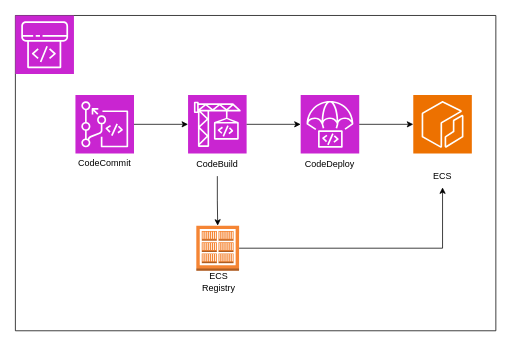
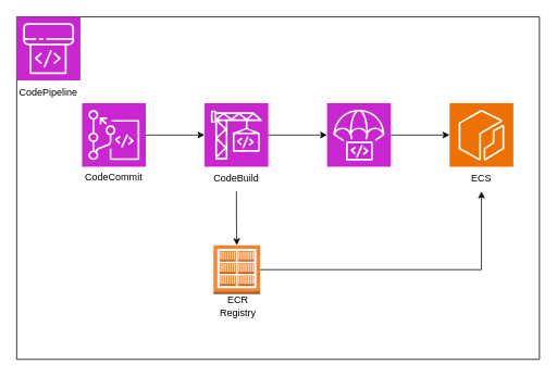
  <mxCell id="0" />
  <mxCell id="1" parent="0" />
  <mxCell id="2" value="" style="swimlane;startSize=0;" vertex="1" parent="1"><mxGeometry x="20" y="20" width="640" height="420" as="geometry" /></mxCell>
  <mxCell id="3" value="" style="group" vertex="1" connectable="0" parent="2"><mxGeometry x="230" y="106" width="78" height="108" as="geometry" /></mxCell>
  <mxCell id="4" value="" style="sketch=0;points=[[0,0,0],[0.25,0,0],[0.5,0,0],[0.75,0,0],[1,0,0],[0,1,0],[0.25,1,0],[0.5,1,0],[0.75,1,0],[1,1,0],[0,0.25,0],[0,0.5,0],[0,0.75,0],[1,0.25,0],[1,0.5,0],[1,0.75,0]];outlineConnect=0;fontColor=#232F3E;fillColor=#C925D1;strokeColor=#ffffff;dashed=0;verticalLabelPosition=bottom;verticalAlign=top;align=center;html=1;fontSize=12;fontStyle=0;aspect=fixed;shape=mxgraph.aws4.resourceIcon;resIcon=mxgraph.aws4.codebuild;" vertex="1" parent="3"><mxGeometry width="78" height="78" as="geometry" /></mxCell>
  <mxCell id="5" value="CodeBuild" style="text;html=1;strokeColor=none;fillColor=none;align=center;verticalAlign=middle;whiteSpace=wrap;rounded=0;" vertex="1" parent="3"><mxGeometry x="9" y="78" width="60" height="30" as="geometry" /></mxCell>
  <mxCell id="6" value="" style="group" vertex="1" connectable="0" parent="2"><mxGeometry x="380" y="106" width="78" height="108" as="geometry" /></mxCell>
  <mxCell id="7" value="" style="sketch=0;points=[[0,0,0],[0.25,0,0],[0.5,0,0],[0.75,0,0],[1,0,0],[0,1,0],[0.25,1,0],[0.5,1,0],[0.75,1,0],[1,1,0],[0,0.25,0],[0,0.5,0],[0,0.75,0],[1,0.25,0],[1,0.5,0],[1,0.75,0]];outlineConnect=0;fontColor=#232F3E;fillColor=#C925D1;strokeColor=#ffffff;dashed=0;verticalLabelPosition=bottom;verticalAlign=top;align=center;html=1;fontSize=12;fontStyle=0;aspect=fixed;shape=mxgraph.aws4.resourceIcon;resIcon=mxgraph.aws4.codedeploy;" vertex="1" parent="6"><mxGeometry width="78" height="78" as="geometry" /></mxCell>
- <mxCell id="8" value="CodeDeploy" style="text;html=1;strokeColor=none;fillColor=none;align=center;verticalAlign=middle;whiteSpace=wrap;rounded=0;" vertex="1" parent="6"><mxGeometry x="9" y="78" width="60" height="30" as="geometry" /></mxCell>
  <mxCell id="9" value="" style="group" vertex="1" connectable="0" parent="2"><mxGeometry x="80" y="106" width="78" height="106" as="geometry" /></mxCell>
  <mxCell id="10" value="" style="sketch=0;points=[[0,0,0],[0.25,0,0],[0.5,0,0],[0.75,0,0],[1,0,0],[0,1,0],[0.25,1,0],[0.5,1,0],[0.75,1,0],[1,1,0],[0,0.25,0],[0,0.5,0],[0,0.75,0],[1,0.25,0],[1,0.5,0],[1,0.75,0]];outlineConnect=0;fontColor=#232F3E;fillColor=#C925D1;strokeColor=#ffffff;dashed=0;verticalLabelPosition=bottom;verticalAlign=top;align=center;html=1;fontSize=12;fontStyle=0;aspect=fixed;shape=mxgraph.aws4.resourceIcon;resIcon=mxgraph.aws4.codecommit;" vertex="1" parent="9"><mxGeometry width="78" height="78" as="geometry" /></mxCell>
  <mxCell id="11" value="CodeCommit" style="text;html=1;strokeColor=none;fillColor=none;align=center;verticalAlign=middle;whiteSpace=wrap;rounded=0;" vertex="1" parent="9"><mxGeometry x="9" y="76" width="60" height="30" as="geometry" /></mxCell>
  <mxCell id="12" value="" style="edgeStyle=orthogonalEdgeStyle;rounded=0;orthogonalLoop=1;jettySize=auto;html=1;entryX=0;entryY=0.5;entryDx=0;entryDy=0;entryPerimeter=0;" edge="1" parent="2" source="10" target="4"><mxGeometry relative="1" as="geometry" /></mxCell>
  <mxCell id="13" value="" style="edgeStyle=orthogonalEdgeStyle;rounded=0;orthogonalLoop=1;jettySize=auto;html=1;entryX=0;entryY=0.5;entryDx=0;entryDy=0;entryPerimeter=0;" edge="1" parent="2" source="4" target="7"><mxGeometry relative="1" as="geometry" /></mxCell>
  <mxCell id="14" value="" style="sketch=0;points=[[0,0,0],[0.25,0,0],[0.5,0,0],[0.75,0,0],[1,0,0],[0,1,0],[0.25,1,0],[0.5,1,0],[0.75,1,0],[1,1,0],[0,0.25,0],[0,0.5,0],[0,0.75,0],[1,0.25,0],[1,0.5,0],[1,0.75,0]];outlineConnect=0;fontColor=#232F3E;fillColor=#ED7100;strokeColor=#ffffff;dashed=0;verticalLabelPosition=bottom;verticalAlign=top;align=center;html=1;fontSize=12;fontStyle=0;aspect=fixed;shape=mxgraph.aws4.resourceIcon;resIcon=mxgraph.aws4.ecr;" vertex="1" parent="2"><mxGeometry x="530" y="106" width="78" height="78" as="geometry" /></mxCell>
- <mxCell id="15" value="ECS" style="text;html=1;strokeColor=none;fillColor=none;align=center;verticalAlign=middle;whiteSpace=wrap;rounded=0;" vertex="1" parent="2"><mxGeometry x="539" y="199" width="60" height="30" as="geometry" /></mxCell>
+ <mxCell id="15" value="ECS" style="text;html=1;strokeColor=none;fillColor=none;align=center;verticalAlign=middle;whiteSpace=wrap;rounded=0;" vertex="1" parent="2"><mxGeometry x="539" y="184" width="60" height="30" as="geometry" /></mxCell>
  <mxCell id="16" style="edgeStyle=orthogonalEdgeStyle;rounded=0;orthogonalLoop=1;jettySize=auto;html=1;exitX=1;exitY=0.5;exitDx=0;exitDy=0;exitPerimeter=0;entryX=0;entryY=0.5;entryDx=0;entryDy=0;entryPerimeter=0;" edge="1" parent="2" source="7" target="14"><mxGeometry relative="1" as="geometry" /></mxCell>
  <mxCell id="17" value="" style="group" vertex="1" connectable="0" parent="2"><mxGeometry x="241" y="280" width="60" height="90" as="geometry" /></mxCell>
  <mxCell id="18" value="" style="outlineConnect=0;dashed=0;verticalLabelPosition=bottom;verticalAlign=top;align=center;html=1;shape=mxgraph.aws3.ecr_registry;fillColor=#F58534;gradientColor=none;" vertex="1" parent="17"><mxGeometry width="57" height="60" as="geometry" /></mxCell>
- <mxCell id="19" value="ECS Registry" style="text;html=1;strokeColor=none;fillColor=none;align=center;verticalAlign=middle;whiteSpace=wrap;rounded=0;" vertex="1" parent="17"><mxGeometry y="60" width="60" height="30" as="geometry" /></mxCell>
+ <mxCell id="19" value="ECR Registry" style="text;html=1;strokeColor=none;fillColor=none;align=center;verticalAlign=middle;whiteSpace=wrap;rounded=0;" vertex="1" parent="17"><mxGeometry y="60" width="60" height="30" as="geometry" /></mxCell>
  <mxCell id="20" style="edgeStyle=orthogonalEdgeStyle;rounded=0;orthogonalLoop=1;jettySize=auto;html=1;exitX=0.5;exitY=1;exitDx=0;exitDy=0;entryX=0.5;entryY=0;entryDx=0;entryDy=0;entryPerimeter=0;" edge="1" parent="2" source="5" target="18"><mxGeometry relative="1" as="geometry" /></mxCell>
  <mxCell id="21" style="edgeStyle=orthogonalEdgeStyle;rounded=0;orthogonalLoop=1;jettySize=auto;html=1;exitX=1;exitY=0.5;exitDx=0;exitDy=0;exitPerimeter=0;entryX=0.5;entryY=1;entryDx=0;entryDy=0;" edge="1" parent="2" source="18" target="15"><mxGeometry relative="1" as="geometry" /></mxCell>
  <mxCell id="22" value="" style="group" vertex="1" connectable="0" parent="1"><mxGeometry x="20" y="20" width="78" height="108" as="geometry" /></mxCell>
  <mxCell id="23" value="" style="sketch=0;points=[[0,0,0],[0.25,0,0],[0.5,0,0],[0.75,0,0],[1,0,0],[0,1,0],[0.25,1,0],[0.5,1,0],[0.75,1,0],[1,1,0],[0,0.25,0],[0,0.5,0],[0,0.75,0],[1,0.25,0],[1,0.5,0],[1,0.75,0]];outlineConnect=0;fontColor=#232F3E;fillColor=#C925D1;strokeColor=#ffffff;dashed=0;verticalLabelPosition=bottom;verticalAlign=top;align=center;html=1;fontSize=12;fontStyle=0;aspect=fixed;shape=mxgraph.aws4.resourceIcon;resIcon=mxgraph.aws4.codepipeline;" vertex="1" parent="22"><mxGeometry width="78" height="78" as="geometry" /></mxCell>
+ <mxCell id="24" value="CodePipeline" style="text;html=1;strokeColor=none;fillColor=none;align=center;verticalAlign=middle;whiteSpace=wrap;rounded=0;" vertex="1" parent="22"><mxGeometry x="9" y="78" width="60" height="30" as="geometry" /></mxCell>
